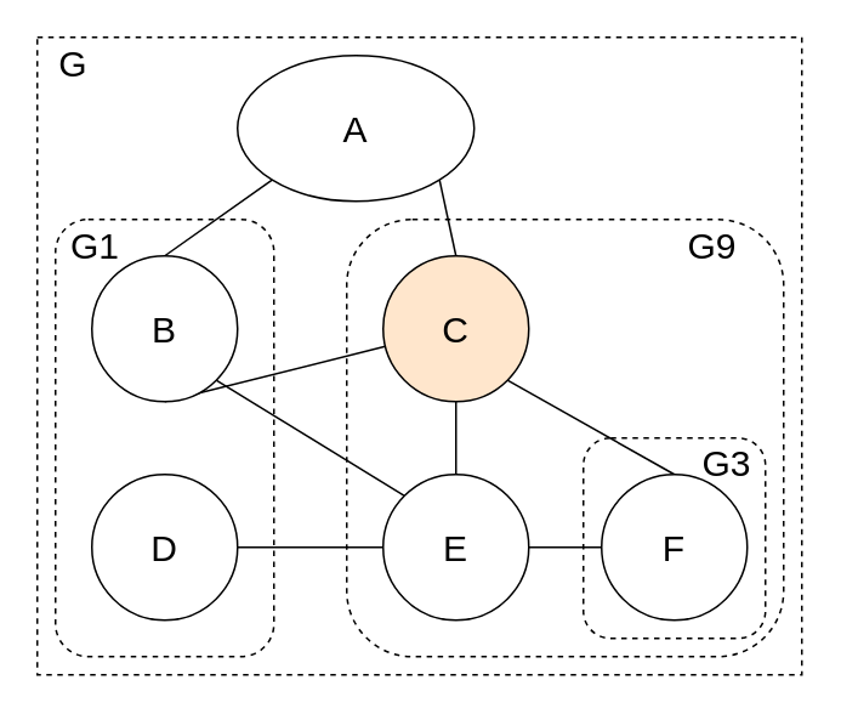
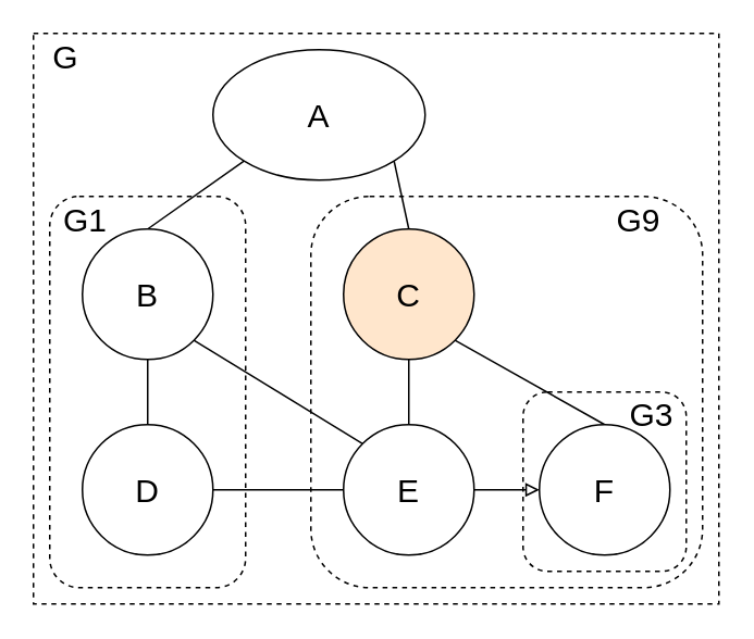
  <mxCell id="0" />
  <mxCell id="1" parent="0" />
  <mxCell id="2" value="" style="rounded=0;whiteSpace=wrap;html=1;dashed=1;fillColor=none;fontSize=20;" vertex="1" parent="1"><mxGeometry x="20" y="20" width="420" height="350" as="geometry" /></mxCell>
  <mxCell id="3" style="rounded=0;orthogonalLoop=1;jettySize=auto;html=1;exitX=0;exitY=1;exitDx=0;exitDy=0;entryX=0.5;entryY=0;entryDx=0;entryDy=0;fontSize=20;endArrow=none;endFill=0;" edge="1" parent="1" source="5" target="8"><mxGeometry relative="1" as="geometry" /></mxCell>
  <mxCell id="4" style="edgeStyle=none;rounded=0;orthogonalLoop=1;jettySize=auto;html=1;exitX=1;exitY=1;exitDx=0;exitDy=0;entryX=0.5;entryY=0;entryDx=0;entryDy=0;endArrow=none;endFill=0;fontSize=20;" edge="1" parent="1" source="5" target="11"><mxGeometry relative="1" as="geometry" /></mxCell>
  <mxCell id="5" value="A" style="ellipse;whiteSpace=wrap;html=1;aspect=fixed;fontSize=20;" vertex="1" parent="1"><mxGeometry x="130" y="30" width="130" height="80" as="geometry" /></mxCell>
- <mxCell id="6" style="edgeStyle=none;rounded=0;orthogonalLoop=1;jettySize=auto;html=1;exitX=0.5;exitY=1;exitDx=0;exitDy=0;endArrow=none;endFill=0;fontSize=20;" edge="1" parent="1" source="8" target="11"><mxGeometry relative="1" as="geometry" /></mxCell>
+ <mxCell id="6" style="edgeStyle=none;rounded=0;orthogonalLoop=1;jettySize=auto;html=1;exitX=0.5;exitY=1;exitDx=0;exitDy=0;entryX=0.5;entryY=0;entryDx=0;entryDy=0;endArrow=none;endFill=0;fontSize=20;" edge="1" parent="1" source="8" target="12"><mxGeometry relative="1" as="geometry" /></mxCell>
  <mxCell id="7" style="edgeStyle=none;rounded=0;orthogonalLoop=1;jettySize=auto;html=1;exitX=1;exitY=1;exitDx=0;exitDy=0;entryX=0;entryY=0;entryDx=0;entryDy=0;endArrow=none;endFill=0;fontSize=20;" edge="1" parent="1" source="8" target="15"><mxGeometry relative="1" as="geometry" /></mxCell>
  <mxCell id="8" value="B" style="ellipse;whiteSpace=wrap;html=1;aspect=fixed;fontSize=20;" vertex="1" parent="1"><mxGeometry x="50" y="140" width="80" height="80" as="geometry" /></mxCell>
  <mxCell id="9" style="edgeStyle=none;rounded=0;orthogonalLoop=1;jettySize=auto;html=1;exitX=0.5;exitY=1;exitDx=0;exitDy=0;entryX=0.5;entryY=0;entryDx=0;entryDy=0;endArrow=none;endFill=0;fontSize=20;" edge="1" parent="1" source="11" target="15"><mxGeometry relative="1" as="geometry" /></mxCell>
  <mxCell id="10" style="edgeStyle=none;rounded=0;orthogonalLoop=1;jettySize=auto;html=1;exitX=1;exitY=1;exitDx=0;exitDy=0;entryX=0.5;entryY=0;entryDx=0;entryDy=0;endArrow=none;endFill=0;fontSize=20;" edge="1" parent="1" source="11" target="16"><mxGeometry relative="1" as="geometry" /></mxCell>
  <mxCell id="11" value="C" style="ellipse;whiteSpace=wrap;html=1;aspect=fixed;fontSize=20;fillColor=#ffe6cc;" vertex="1" parent="1"><mxGeometry x="210" y="140" width="80" height="80" as="geometry" /></mxCell>
  <mxCell id="12" value="D" style="ellipse;whiteSpace=wrap;html=1;aspect=fixed;fontSize=20;" vertex="1" parent="1"><mxGeometry x="50" y="260" width="80" height="80" as="geometry" /></mxCell>
- <mxCell id="13" style="edgeStyle=none;rounded=0;orthogonalLoop=1;jettySize=auto;html=1;exitX=1;exitY=0.5;exitDx=0;exitDy=0;entryX=0;entryY=0.5;entryDx=0;entryDy=0;endArrow=none;endFill=0;fontSize=20;" edge="1" parent="1" source="15" target="16"><mxGeometry relative="1" as="geometry" /></mxCell>
+ <mxCell id="13" style="edgeStyle=none;rounded=0;orthogonalLoop=1;jettySize=auto;html=1;exitX=1;exitY=0.5;exitDx=0;exitDy=0;entryX=0;entryY=0.5;entryDx=0;entryDy=0;endArrow=block;endFill=0;fontSize=20;" edge="1" parent="1" source="15" target="16"><mxGeometry relative="1" as="geometry" /></mxCell>
  <mxCell id="14" style="edgeStyle=none;rounded=0;orthogonalLoop=1;jettySize=auto;html=1;exitX=0;exitY=0.5;exitDx=0;exitDy=0;entryX=1;entryY=0.5;entryDx=0;entryDy=0;endArrow=none;endFill=0;fontSize=20;" edge="1" parent="1" source="15" target="12"><mxGeometry relative="1" as="geometry" /></mxCell>
  <mxCell id="15" value="E" style="ellipse;whiteSpace=wrap;html=1;aspect=fixed;fontSize=20;" vertex="1" parent="1"><mxGeometry x="210" y="260" width="80" height="80" as="geometry" /></mxCell>
  <mxCell id="16" value="F" style="ellipse;whiteSpace=wrap;html=1;aspect=fixed;fontSize=20;" vertex="1" parent="1"><mxGeometry x="330" y="260" width="80" height="80" as="geometry" /></mxCell>
  <mxCell id="17" value="" style="rounded=1;whiteSpace=wrap;html=1;fontSize=20;fillColor=none;dashed=1;" vertex="1" parent="1"><mxGeometry x="30" y="120" width="120" height="240" as="geometry" /></mxCell>
  <mxCell id="18" value="" style="rounded=1;whiteSpace=wrap;html=1;fontSize=20;fillColor=none;dashed=1;perimeterSpacing=0;" vertex="1" parent="1"><mxGeometry x="190" y="120" width="240" height="240" as="geometry" /></mxCell>
  <mxCell id="19" value="G" style="text;html=1;strokeColor=none;fillColor=none;align=center;verticalAlign=middle;whiteSpace=wrap;rounded=0;dashed=1;fontSize=20;" vertex="1" parent="1"><mxGeometry x="20" y="24" width="40" height="20" as="geometry" /></mxCell>
  <mxCell id="20" value="G1" style="text;html=1;strokeColor=none;fillColor=none;align=center;verticalAlign=middle;whiteSpace=wrap;rounded=0;dashed=1;fontSize=20;" vertex="1" parent="1"><mxGeometry x="32" y="124" width="40" height="20" as="geometry" /></mxCell>
  <mxCell id="21" value="&lt;div&gt;G9&lt;/div&gt;" style="text;html=1;strokeColor=none;fillColor=none;align=center;verticalAlign=middle;whiteSpace=wrap;rounded=0;dashed=1;fontSize=20;" vertex="1" parent="1"><mxGeometry x="371" y="124" width="40" height="20" as="geometry" /></mxCell>
  <mxCell id="22" value="" style="rounded=1;whiteSpace=wrap;html=1;dashed=1;fillColor=none;fontSize=20;" vertex="1" parent="1"><mxGeometry x="320" y="240" width="100" height="110" as="geometry" /></mxCell>
  <mxCell id="23" value="&lt;div&gt;G3&lt;/div&gt;" style="text;html=1;strokeColor=none;fillColor=none;align=center;verticalAlign=middle;whiteSpace=wrap;rounded=0;dashed=1;fontSize=20;" vertex="1" parent="1"><mxGeometry x="379" y="243" width="40" height="20" as="geometry" /></mxCell>
